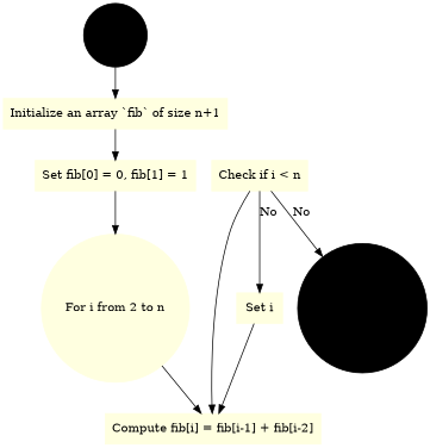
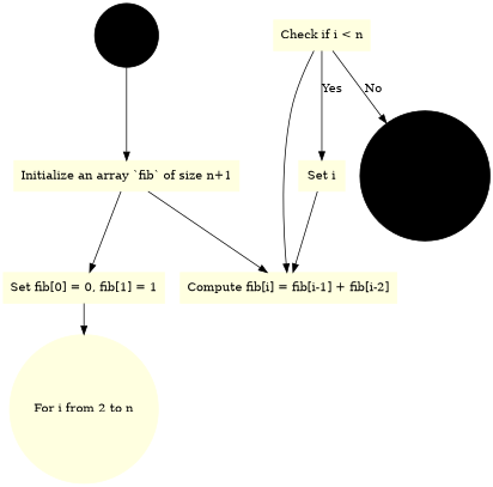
  digraph {
    node [color=lightyellow shape=box style=filled]
    Start [color=black shape=circle width=.15]
    "Initialize an array `fib` of size n+1"
    "Set fib[0] = 0, fib[1] = 1"
    "For i from 2 to n" [shape=circle]
    "Compute fib[i] = fib[i-1] + fib[i-2]"
    "Check if i < n"
    n7 [label="Set i"]
    "Return fib[n]" [color=black shape=circle width=.15]
    Start -> "Initialize an array `fib` of size n+1"
    "Initialize an array `fib` of size n+1" -> "Set fib[0] = 0, fib[1] = 1"
    "Set fib[0] = 0, fib[1] = 1" -> "For i from 2 to n"
-   "For i from 2 to n" -> "Compute fib[i] = fib[i-1] + fib[i-2]"
+   "Initialize an array `fib` of size n+1" -> "Compute fib[i] = fib[i-1] + fib[i-2]"
    "Check if i < n" -> "Compute fib[i] = fib[i-1] + fib[i-2]"
-   "Check if i < n" -> n7 [label=No]
+   "Check if i < n" -> n7 [label=Yes]
    "Check if i < n" -> "Return fib[n]" [label=No]
    n7 -> "Compute fib[i] = fib[i-1] + fib[i-2]"
  }
